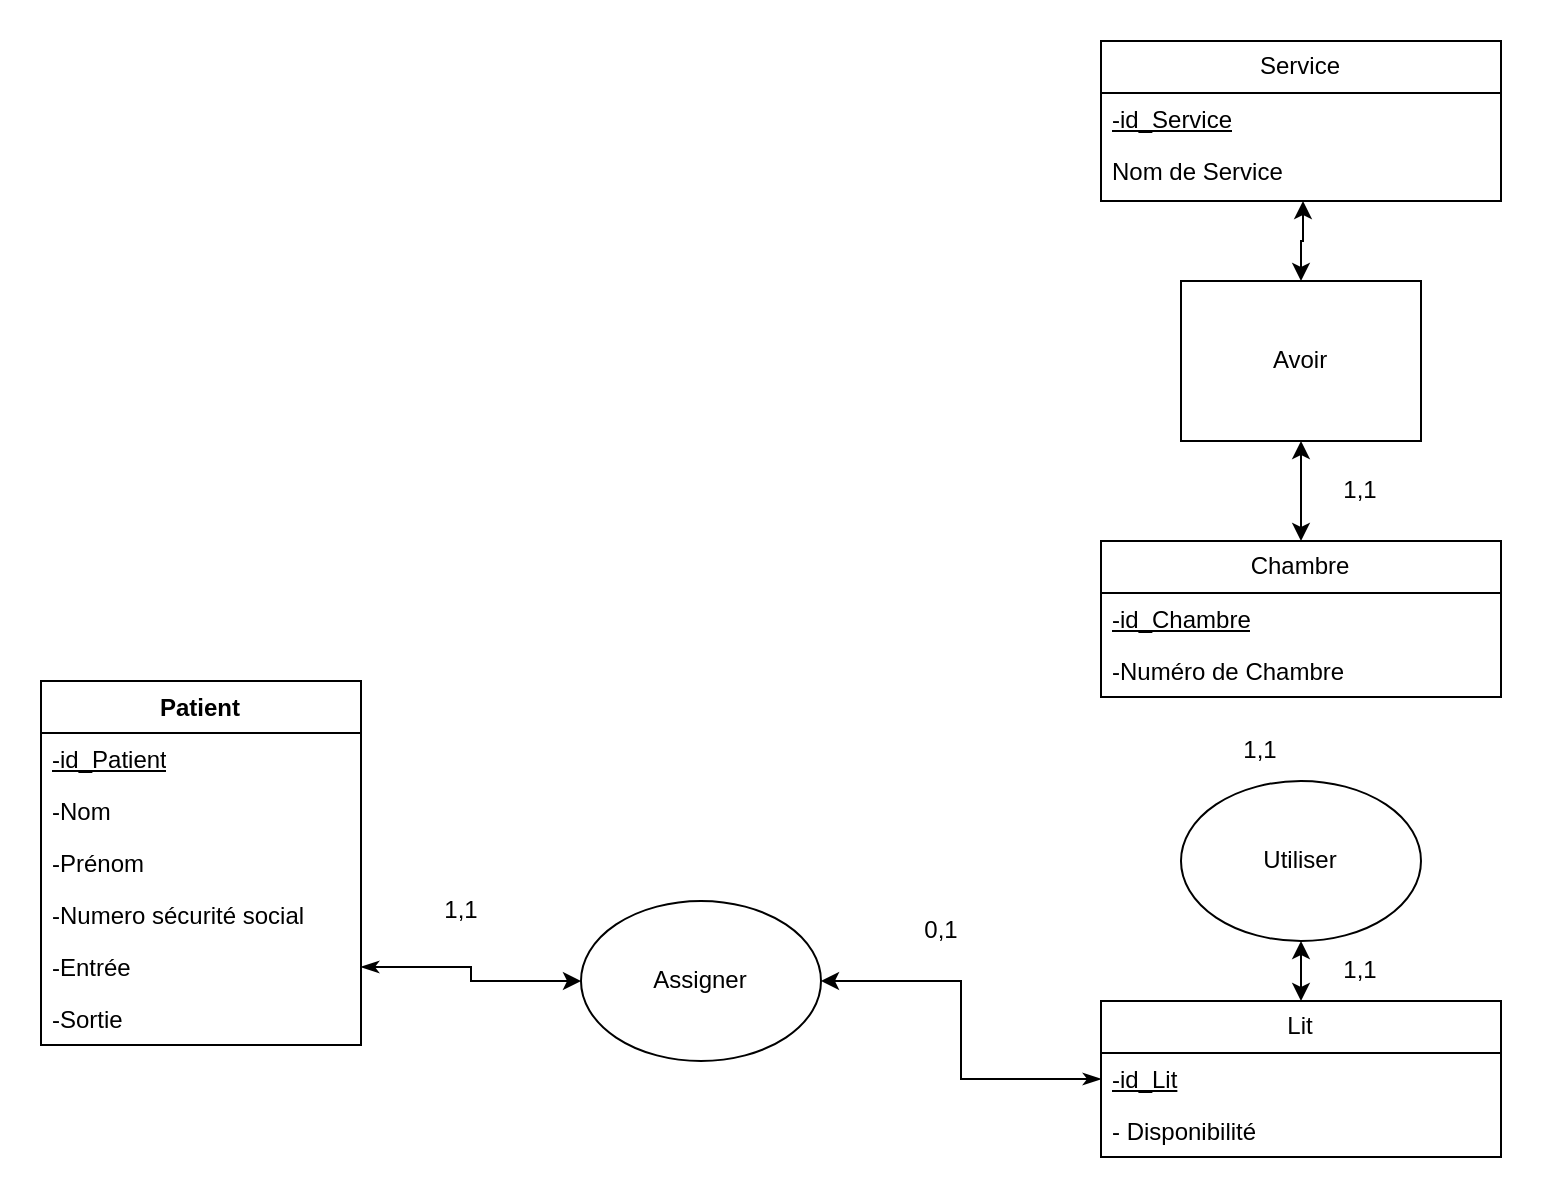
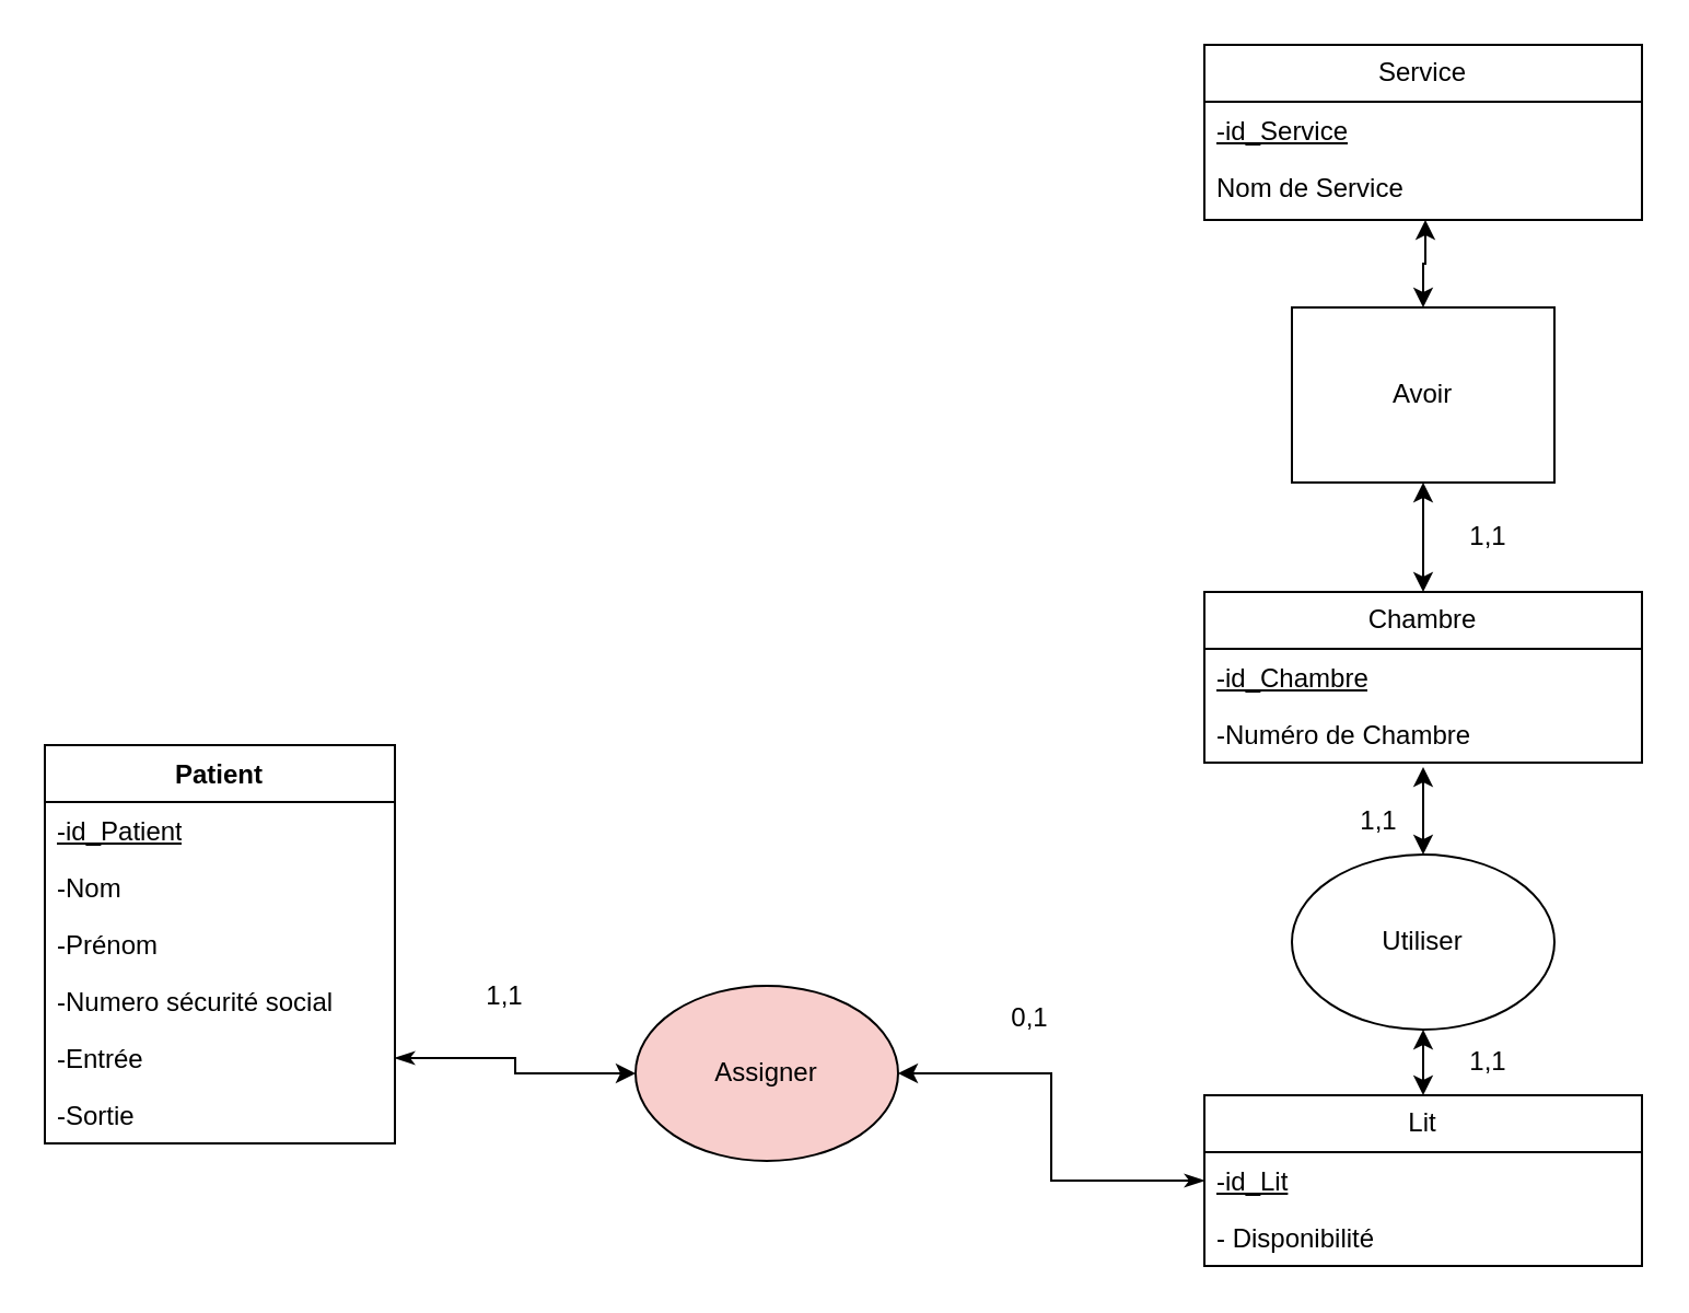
  <mxCell id="0" />
  <mxCell id="1" parent="0" />
  <mxCell id="2" value="Service" style="swimlane;fontStyle=0;childLayout=stackLayout;horizontal=1;startSize=26;fillColor=none;horizontalStack=0;resizeParent=1;resizeParentMax=0;resizeLast=0;collapsible=1;marginBottom=0;whiteSpace=wrap;html=1;" vertex="1" parent="1"><mxGeometry x="550" y="20" width="200" height="80" as="geometry" /></mxCell>
  <mxCell id="3" value="&lt;u&gt;-id_Service&lt;/u&gt;&lt;div&gt;&lt;br&gt;&lt;/div&gt;" style="text;strokeColor=none;fillColor=none;align=left;verticalAlign=top;spacingLeft=4;spacingRight=4;overflow=hidden;rotatable=0;points=[[0,0.5],[1,0.5]];portConstraint=eastwest;whiteSpace=wrap;html=1;" vertex="1" parent="2"><mxGeometry y="26" width="200" height="26" as="geometry" /></mxCell>
  <mxCell id="4" value="Nom de Service" style="text;strokeColor=none;fillColor=none;align=left;verticalAlign=top;spacingLeft=4;spacingRight=4;overflow=hidden;rotatable=0;points=[[0,0.5],[1,0.5]];portConstraint=eastwest;whiteSpace=wrap;html=1;" vertex="1" parent="2"><mxGeometry y="52" width="200" height="28" as="geometry" /></mxCell>
  <mxCell id="5" value="Chambre" style="swimlane;fontStyle=0;childLayout=stackLayout;horizontal=1;startSize=26;fillColor=none;horizontalStack=0;resizeParent=1;resizeParentMax=0;resizeLast=0;collapsible=1;marginBottom=0;whiteSpace=wrap;html=1;" vertex="1" parent="1"><mxGeometry x="550" y="270" width="200" height="78" as="geometry" /></mxCell>
  <mxCell id="6" value="&lt;u&gt;-id_Chambre&lt;/u&gt;" style="text;strokeColor=none;fillColor=none;align=left;verticalAlign=top;spacingLeft=4;spacingRight=4;overflow=hidden;rotatable=0;points=[[0,0.5],[1,0.5]];portConstraint=eastwest;whiteSpace=wrap;html=1;" vertex="1" parent="5"><mxGeometry y="26" width="200" height="26" as="geometry" /></mxCell>
  <mxCell id="7" value="-Numéro de Chambre" style="text;strokeColor=none;fillColor=none;align=left;verticalAlign=top;spacingLeft=4;spacingRight=4;overflow=hidden;rotatable=0;points=[[0,0.5],[1,0.5]];portConstraint=eastwest;whiteSpace=wrap;html=1;" vertex="1" parent="5"><mxGeometry y="52" width="200" height="26" as="geometry" /></mxCell>
  <mxCell id="8" value="Lit" style="swimlane;fontStyle=0;childLayout=stackLayout;horizontal=1;startSize=26;fillColor=none;horizontalStack=0;resizeParent=1;resizeParentMax=0;resizeLast=0;collapsible=1;marginBottom=0;whiteSpace=wrap;html=1;" vertex="1" parent="1"><mxGeometry x="550" y="500" width="200" height="78" as="geometry" /></mxCell>
  <mxCell id="9" value="&lt;u&gt;-id_Lit&lt;/u&gt;" style="text;strokeColor=none;fillColor=none;align=left;verticalAlign=top;spacingLeft=4;spacingRight=4;overflow=hidden;rotatable=0;points=[[0,0.5],[1,0.5]];portConstraint=eastwest;whiteSpace=wrap;html=1;" vertex="1" parent="8"><mxGeometry y="26" width="200" height="26" as="geometry" /></mxCell>
  <mxCell id="10" value="- Disponibilité&amp;nbsp;" style="text;strokeColor=none;fillColor=none;align=left;verticalAlign=top;spacingLeft=4;spacingRight=4;overflow=hidden;rotatable=0;points=[[0,0.5],[1,0.5]];portConstraint=eastwest;whiteSpace=wrap;html=1;" vertex="1" parent="8"><mxGeometry y="52" width="200" height="26" as="geometry" /></mxCell>
  <mxCell id="11" value="1,1" style="text;html=1;align=center;verticalAlign=middle;whiteSpace=wrap;rounded=0;" vertex="1" parent="1"><mxGeometry x="650" y="230" width="60" height="30" as="geometry" /></mxCell>
  <mxCell id="12" value="1,1" style="text;html=1;align=center;verticalAlign=middle;whiteSpace=wrap;rounded=0;" vertex="1" parent="1"><mxGeometry x="650" y="470" width="60" height="30" as="geometry" /></mxCell>
  <mxCell id="13" value="1,1" style="text;html=1;align=center;verticalAlign=middle;whiteSpace=wrap;rounded=0;" vertex="1" parent="1"><mxGeometry x="600" y="360" width="60" height="30" as="geometry" /></mxCell>
  <mxCell id="14" value="Patient&lt;div&gt;&lt;br&gt;&lt;/div&gt;" style="swimlane;fontStyle=1;align=center;verticalAlign=top;childLayout=stackLayout;horizontal=1;startSize=26;horizontalStack=0;resizeParent=1;resizeParentMax=0;resizeLast=0;collapsible=1;marginBottom=0;whiteSpace=wrap;html=1;" vertex="1" parent="1"><mxGeometry x="20" y="340" width="160" height="182" as="geometry" /></mxCell>
  <mxCell id="15" value="&lt;u&gt;-id_Patient&lt;/u&gt;&lt;div&gt;&lt;br&gt;&lt;/div&gt;" style="text;strokeColor=none;fillColor=none;align=left;verticalAlign=top;spacingLeft=4;spacingRight=4;overflow=hidden;rotatable=0;points=[[0,0.5],[1,0.5]];portConstraint=eastwest;whiteSpace=wrap;html=1;" vertex="1" parent="14"><mxGeometry y="26" width="160" height="26" as="geometry" /></mxCell>
  <mxCell id="16" value="-Nom&lt;div&gt;&lt;br&gt;&lt;/div&gt;" style="text;strokeColor=none;fillColor=none;align=left;verticalAlign=top;spacingLeft=4;spacingRight=4;overflow=hidden;rotatable=0;points=[[0,0.5],[1,0.5]];portConstraint=eastwest;whiteSpace=wrap;html=1;" vertex="1" parent="14"><mxGeometry y="52" width="160" height="26" as="geometry" /></mxCell>
  <mxCell id="17" value="&lt;div&gt;&lt;div&gt;-Prénom&lt;/div&gt;&lt;/div&gt;&lt;div&gt;&lt;br&gt;&lt;/div&gt;" style="text;strokeColor=none;fillColor=none;align=left;verticalAlign=top;spacingLeft=4;spacingRight=4;overflow=hidden;rotatable=0;points=[[0,0.5],[1,0.5]];portConstraint=eastwest;whiteSpace=wrap;html=1;" vertex="1" parent="14"><mxGeometry y="78" width="160" height="26" as="geometry" /></mxCell>
  <mxCell id="18" value="-Numero sécurité social&lt;div&gt;&lt;br&gt;&lt;/div&gt;" style="text;strokeColor=none;fillColor=none;align=left;verticalAlign=top;spacingLeft=4;spacingRight=4;overflow=hidden;rotatable=0;points=[[0,0.5],[1,0.5]];portConstraint=eastwest;whiteSpace=wrap;html=1;" vertex="1" parent="14"><mxGeometry y="104" width="160" height="26" as="geometry" /></mxCell>
  <mxCell id="19" value="&lt;div&gt;&lt;div&gt;-Entrée&lt;/div&gt;&lt;/div&gt;" style="text;strokeColor=none;fillColor=none;align=left;verticalAlign=top;spacingLeft=4;spacingRight=4;overflow=hidden;rotatable=0;points=[[0,0.5],[1,0.5]];portConstraint=eastwest;whiteSpace=wrap;html=1;" vertex="1" parent="14"><mxGeometry y="130" width="160" height="26" as="geometry" /></mxCell>
  <mxCell id="20" value="&lt;div&gt;&lt;div&gt;-Sortie&lt;/div&gt;&lt;/div&gt;&lt;div&gt;&lt;br&gt;&lt;/div&gt;" style="text;strokeColor=none;fillColor=none;align=left;verticalAlign=top;spacingLeft=4;spacingRight=4;overflow=hidden;rotatable=0;points=[[0,0.5],[1,0.5]];portConstraint=eastwest;whiteSpace=wrap;html=1;" vertex="1" parent="14"><mxGeometry y="156" width="160" height="26" as="geometry" /></mxCell>
  <mxCell id="21" value="0,1" style="text;html=1;align=center;verticalAlign=middle;resizable=0;points=[];autosize=1;strokeColor=none;fillColor=none;" vertex="1" parent="1"><mxGeometry x="450" y="450" width="40" height="30" as="geometry" /></mxCell>
  <mxCell id="22" value="1,1" style="text;html=1;align=center;verticalAlign=middle;resizable=0;points=[];autosize=1;strokeColor=none;fillColor=none;" vertex="1" parent="1"><mxGeometry x="210" y="440" width="40" height="30" as="geometry" /></mxCell>
- <mxCell id="23" value="Assigner" style="ellipse;whiteSpace=wrap;html=1;" vertex="1" parent="1"><mxGeometry x="290" y="450" width="120" height="80" as="geometry" /></mxCell>
+ <mxCell id="23" value="Assigner" style="ellipse;whiteSpace=wrap;html=1;fillColor=#f8cecc;" vertex="1" parent="1"><mxGeometry x="290" y="450" width="120" height="80" as="geometry" /></mxCell>
  <mxCell id="24" style="edgeStyle=orthogonalEdgeStyle;rounded=0;orthogonalLoop=1;jettySize=auto;html=1;startArrow=classicThin;startFill=1;" edge="1" parent="1" source="19" target="23"><mxGeometry relative="1" as="geometry" /></mxCell>
  <mxCell id="25" style="edgeStyle=orthogonalEdgeStyle;rounded=0;orthogonalLoop=1;jettySize=auto;html=1;exitX=0;exitY=0.5;exitDx=0;exitDy=0;entryX=1;entryY=0.5;entryDx=0;entryDy=0;startArrow=classicThin;startFill=1;" edge="1" parent="1" source="9" target="23"><mxGeometry relative="1" as="geometry" /></mxCell>
  <mxCell id="26" style="edgeStyle=orthogonalEdgeStyle;rounded=0;orthogonalLoop=1;jettySize=auto;html=1;entryX=0.5;entryY=0;entryDx=0;entryDy=0;startArrow=classic;startFill=1;" edge="1" parent="1" source="27" target="8"><mxGeometry relative="1" as="geometry" /></mxCell>
  <mxCell id="27" value="Utiliser" style="ellipse;whiteSpace=wrap;html=1;" vertex="1" parent="1"><mxGeometry x="590" y="390" width="120" height="80" as="geometry" /></mxCell>
+ <mxCell id="28" style="edgeStyle=orthogonalEdgeStyle;rounded=0;orthogonalLoop=1;jettySize=auto;html=1;entryX=0.5;entryY=1.077;entryDx=0;entryDy=0;entryPerimeter=0;startArrow=classic;startFill=1;" edge="1" parent="1" source="27" target="7"><mxGeometry relative="1" as="geometry"><Array as="points"><mxPoint x="650" y="360" /><mxPoint x="650" y="360" /></Array></mxGeometry></mxCell>
  <mxCell id="29" style="edgeStyle=orthogonalEdgeStyle;rounded=0;orthogonalLoop=1;jettySize=auto;html=1;entryX=0.5;entryY=0;entryDx=0;entryDy=0;startArrow=classic;startFill=1;" edge="1" parent="1" source="30" target="5"><mxGeometry relative="1" as="geometry"><Array as="points"><mxPoint x="650" y="240" /><mxPoint x="650" y="240" /></Array></mxGeometry></mxCell>
  <mxCell id="30" value="Avoir" style="whiteSpace=wrap;html=1;rounded=0;" vertex="1" parent="1"><mxGeometry x="590" y="140" width="120" height="80" as="geometry" /></mxCell>
  <mxCell id="31" style="edgeStyle=orthogonalEdgeStyle;rounded=0;orthogonalLoop=1;jettySize=auto;html=1;entryX=0.505;entryY=1;entryDx=0;entryDy=0;entryPerimeter=0;startArrow=classic;startFill=1;" edge="1" parent="1" source="30" target="4"><mxGeometry relative="1" as="geometry"><Array as="points"><mxPoint x="650" y="120" /><mxPoint x="651" y="120" /></Array></mxGeometry></mxCell>
